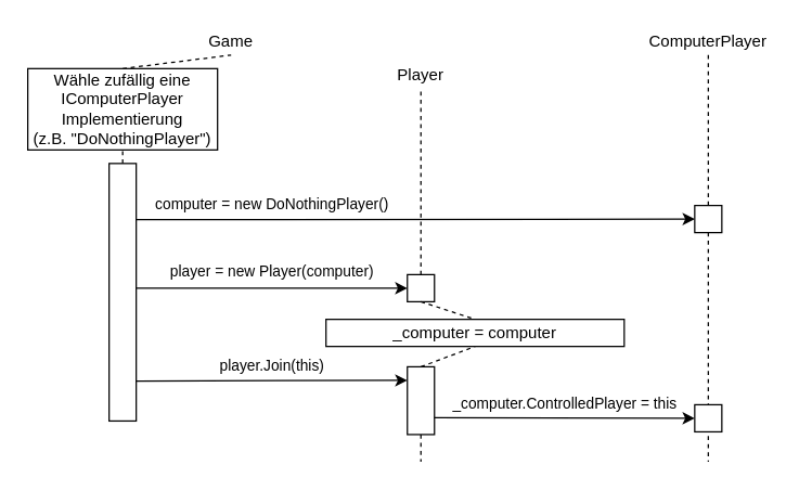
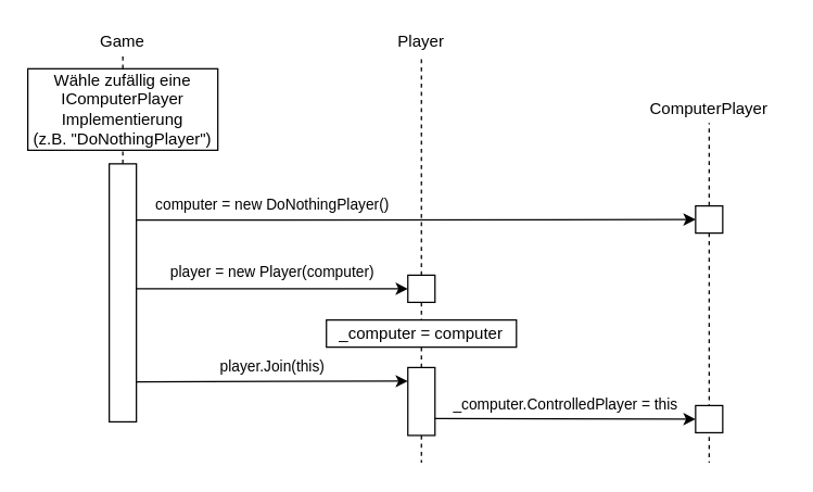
  <mxCell id="0" />
  <mxCell id="1" parent="0" />
- <mxCell id="2" value="Game" style="text;html=1;strokeColor=none;fillColor=none;align=center;verticalAlign=middle;whiteSpace=wrap;rounded=0;" vertex="1" parent="1"><mxGeometry x="150" y="20" width="40" height="20" as="geometry" /></mxCell>
+ <mxCell id="2" value="Game" style="text;html=1;strokeColor=none;fillColor=none;align=center;verticalAlign=middle;whiteSpace=wrap;rounded=0;" vertex="1" parent="1"><mxGeometry x="70" y="20" width="40" height="20" as="geometry" /></mxCell>
  <mxCell id="3" value="" style="rounded=0;whiteSpace=wrap;html=1;" vertex="1" parent="1"><mxGeometry x="80" y="120" width="20" height="190" as="geometry" /></mxCell>
  <mxCell id="4" value="" style="rounded=0;whiteSpace=wrap;html=1;" vertex="1" parent="1"><mxGeometry x="300" y="202" width="20" height="20" as="geometry" /></mxCell>
  <mxCell id="5" value="Wähle zufällig eine IComputerPlayer Implementierung&lt;br&gt;(z.B. &quot;DoNothingPlayer&quot;)" style="rounded=0;whiteSpace=wrap;html=1;" vertex="1" parent="1"><mxGeometry y="50" width="140" height="60" as="geometry" x="20" /></mxCell>
- <mxCell id="6" value="Player" style="text;html=1;strokeColor=none;fillColor=none;align=center;verticalAlign=middle;whiteSpace=wrap;rounded=0;" vertex="1" parent="1"><mxGeometry x="290" y="45" width="40" height="20" as="geometry" /></mxCell>
+ <mxCell id="6" value="Player" style="text;html=1;strokeColor=none;fillColor=none;align=center;verticalAlign=middle;whiteSpace=wrap;rounded=0;" vertex="1" parent="1"><mxGeometry x="290" y="20" width="40" height="20" as="geometry" /></mxCell>
  <mxCell id="7" value="player = new Player(computer)" style="endArrow=classic;html=1;exitX=1;exitY=0.5;exitDx=0;exitDy=0;entryX=0;entryY=0.5;entryDx=0;entryDy=0;" edge="1" parent="1"><mxGeometry y="12" width="50" height="50" relative="1" as="geometry"><mxPoint x="100" y="212" as="sourcePoint" /><mxPoint x="300" y="212" as="targetPoint" /><Array as="points"><mxPoint x="180" y="212" /></Array><mxPoint as="offset" /></mxGeometry></mxCell>
  <mxCell id="8" value="player.Join(this)" style="endArrow=classic;html=1;exitX=1;exitY=0.75;exitDx=0;exitDy=0;entryX=0;entryY=0.5;entryDx=0;entryDy=0;" edge="1" parent="1"><mxGeometry x="0.0" y="11" width="50" height="50" relative="1" as="geometry"><mxPoint x="100" y="280.5" as="sourcePoint" /><mxPoint x="300" y="280" as="targetPoint" /><mxPoint as="offset" /></mxGeometry></mxCell>
  <mxCell id="9" value="" style="endArrow=none;dashed=1;html=1;entryX=0.5;entryY=1;entryDx=0;entryDy=0;exitX=0.5;exitY=0;exitDx=0;exitDy=0;" edge="1" parent="1" source="4" target="6"><mxGeometry width="50" height="50" relative="1" as="geometry"><mxPoint x="330" y="130" as="sourcePoint" /><mxPoint x="380" y="80" as="targetPoint" /></mxGeometry></mxCell>
  <mxCell id="10" value="" style="rounded=0;whiteSpace=wrap;html=1;" vertex="1" parent="1"><mxGeometry x="300" y="270" width="20" height="50" as="geometry" /></mxCell>
  <mxCell id="11" value="" style="endArrow=none;dashed=1;html=1;exitX=0.5;exitY=1;exitDx=0;exitDy=0;entryX=0.5;entryY=0;entryDx=0;entryDy=0;" edge="1" parent="1" source="4" target="20"><mxGeometry width="50" height="50" relative="1" as="geometry"><mxPoint x="300" y="280" as="sourcePoint" /><mxPoint x="350" y="230" as="targetPoint" /></mxGeometry></mxCell>
- <mxCell id="12" value="ComputerPlayer" style="text;html=1;strokeColor=none;fillColor=none;align=center;verticalAlign=middle;whiteSpace=wrap;rounded=0;" vertex="1" parent="1"><mxGeometry x="467" y="20" width="110" height="20" as="geometry" /></mxCell>
+ <mxCell id="12" value="ComputerPlayer" style="text;html=1;strokeColor=none;fillColor=none;align=center;verticalAlign=middle;whiteSpace=wrap;rounded=0;" vertex="1" parent="1"><mxGeometry x="467" y="70" width="110" height="20" as="geometry" /></mxCell>
  <mxCell id="13" value="computer = new DoNothingPlayer()" style="endArrow=classic;html=1;exitX=1;exitY=0.25;exitDx=0;exitDy=0;entryX=0;entryY=0.5;entryDx=0;entryDy=0;" edge="1" parent="1" target="14"><mxGeometry x="-0.514" y="11" width="50" height="50" relative="1" as="geometry"><mxPoint x="100" y="161.5" as="sourcePoint" /><mxPoint x="510" y="161" as="targetPoint" /><mxPoint as="offset" /></mxGeometry></mxCell>
  <mxCell id="14" value="" style="rounded=0;whiteSpace=wrap;html=1;" vertex="1" parent="1"><mxGeometry x="512" y="151" width="20" height="20" as="geometry" /></mxCell>
  <mxCell id="15" value="" style="endArrow=none;dashed=1;html=1;exitX=0.5;exitY=1;exitDx=0;exitDy=0;" edge="1" parent="1" source="10"><mxGeometry width="50" height="50" relative="1" as="geometry"><mxPoint x="320" y="228" as="sourcePoint" /><mxPoint x="310" y="340" as="targetPoint" /></mxGeometry></mxCell>
  <mxCell id="16" value="" style="endArrow=none;dashed=1;html=1;entryX=0.5;entryY=1;entryDx=0;entryDy=0;exitX=0.5;exitY=0;exitDx=0;exitDy=0;" edge="1" parent="1" source="14" target="12"><mxGeometry width="50" height="50" relative="1" as="geometry"><mxPoint x="552" y="239" as="sourcePoint" /><mxPoint x="552" y="81" as="targetPoint" /></mxGeometry></mxCell>
  <mxCell id="17" value="" style="endArrow=none;dashed=1;html=1;exitX=0.5;exitY=1;exitDx=0;exitDy=0;" edge="1" parent="1" source="14"><mxGeometry width="50" height="50" relative="1" as="geometry"><mxPoint x="582" y="160" as="sourcePoint" /><mxPoint x="522" y="340" as="targetPoint" /></mxGeometry></mxCell>
  <mxCell id="18" value="" style="endArrow=none;dashed=1;html=1;exitX=0.5;exitY=0;exitDx=0;exitDy=0;entryX=0.5;entryY=1;entryDx=0;entryDy=0;" edge="1" parent="1" source="3" target="5"><mxGeometry width="50" height="50" relative="1" as="geometry"><mxPoint x="510" y="180" as="sourcePoint" /><mxPoint x="500" y="370" as="targetPoint" /></mxGeometry></mxCell>
  <mxCell id="19" value="" style="endArrow=none;dashed=1;html=1;entryX=0.5;entryY=1;entryDx=0;entryDy=0;exitX=0.5;exitY=0;exitDx=0;exitDy=0;" edge="1" parent="1" source="5" target="2"><mxGeometry width="50" height="50" relative="1" as="geometry"><mxPoint x="320" y="215" as="sourcePoint" /><mxPoint x="320" y="50" as="targetPoint" /></mxGeometry></mxCell>
- <mxCell id="20" value="_computer = computer" style="rounded=0;whiteSpace=wrap;html=1;" vertex="1" parent="1"><mxGeometry x="240" y="235" width="220" height="20" as="geometry" /></mxCell>
+ <mxCell id="20" value="_computer = computer" style="rounded=0;whiteSpace=wrap;html=1;" vertex="1" parent="1"><mxGeometry x="240" y="235" width="140" height="20" as="geometry" /></mxCell>
  <mxCell id="21" value="" style="endArrow=none;dashed=1;html=1;exitX=0.5;exitY=0;exitDx=0;exitDy=0;entryX=0.5;entryY=1;entryDx=0;entryDy=0;" edge="1" parent="1" source="10" target="20"><mxGeometry width="50" height="50" relative="1" as="geometry"><mxPoint x="320" y="232" as="sourcePoint" /><mxPoint x="320" y="241" as="targetPoint" /></mxGeometry></mxCell>
  <mxCell id="22" value="_computer.ControlledPlayer = this" style="endArrow=classic;html=1;exitX=1;exitY=0.75;exitDx=0;exitDy=0;entryX=0;entryY=0.5;entryDx=0;entryDy=0;" edge="1" parent="1" source="10" target="23"><mxGeometry x="0.0" y="11" width="50" height="50" relative="1" as="geometry"><mxPoint x="320" y="310.5" as="sourcePoint" /><mxPoint x="510" y="310" as="targetPoint" /><mxPoint as="offset" /></mxGeometry></mxCell>
  <mxCell id="23" value="" style="rounded=0;whiteSpace=wrap;html=1;" vertex="1" parent="1"><mxGeometry x="512" y="298" width="20" height="20" as="geometry" /></mxCell>
